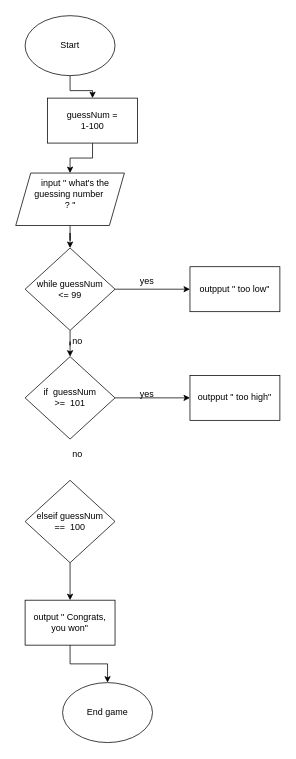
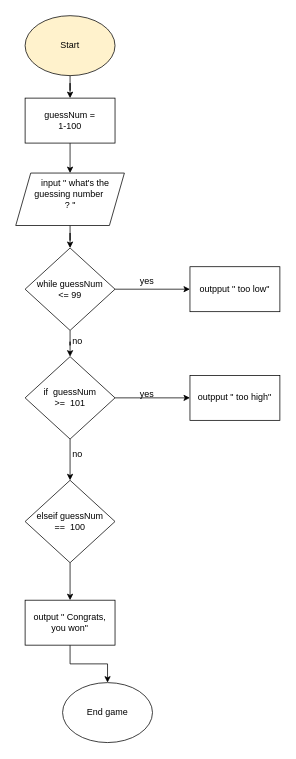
  <mxCell id="0" />
  <mxCell id="1" parent="0" />
  <mxCell id="2" value="" style="edgeStyle=orthogonalEdgeStyle;rounded=0;orthogonalLoop=1;jettySize=auto;html=1;" parent="1" source="3" target="6" edge="1"><mxGeometry relative="1" as="geometry" /></mxCell>
- <mxCell id="3" value="Start" style="ellipse;whiteSpace=wrap;html=1;strokeColor=default;" parent="1" vertex="1"><mxGeometry x="33" y="20" width="120" height="80" as="geometry" /></mxCell>
+ <mxCell id="3" value="Start" style="ellipse;whiteSpace=wrap;html=1;strokeColor=default;fillColor=#fff2cc;" parent="1" vertex="1"><mxGeometry x="33" y="20" width="120" height="80" as="geometry" /></mxCell>
  <mxCell id="4" value="End game" style="ellipse;whiteSpace=wrap;html=1;" parent="1" vertex="1"><mxGeometry x="83" y="910" width="120" height="80" as="geometry" /></mxCell>
  <mxCell id="5" value="" style="edgeStyle=orthogonalEdgeStyle;rounded=0;orthogonalLoop=1;jettySize=auto;html=1;" parent="1" source="6" target="8" edge="1"><mxGeometry relative="1" as="geometry" /></mxCell>
- <mxCell id="6" value="&amp;nbsp;guessNum =&amp;nbsp;&lt;div&gt;1-100&lt;/div&gt;" style="rounded=0;whiteSpace=wrap;html=1;" parent="1" vertex="1"><mxGeometry x="63" y="130" width="120" height="60" as="geometry" /></mxCell>
+ <mxCell id="6" value="&amp;nbsp;guessNum =&amp;nbsp;&lt;div&gt;1-100&lt;/div&gt;" style="rounded=0;whiteSpace=wrap;html=1;" parent="1" vertex="1"><mxGeometry x="33" y="130" width="120" height="60" as="geometry" /></mxCell>
  <mxCell id="7" value="" style="edgeStyle=orthogonalEdgeStyle;rounded=0;orthogonalLoop=1;jettySize=auto;html=1;" parent="1" source="8" target="11" edge="1"><mxGeometry relative="1" as="geometry" /></mxCell>
  <mxCell id="8" value="&amp;nbsp; &amp;nbsp; input &quot; what's the guessing number&amp;nbsp;&lt;div&gt;? &quot;&lt;div&gt;&lt;br&gt;&lt;/div&gt;&lt;/div&gt;" style="shape=parallelogram;perimeter=parallelogramPerimeter;whiteSpace=wrap;html=1;fixedSize=1;" parent="1" vertex="1"><mxGeometry x="20.5" y="230" width="145" height="70" as="geometry" /></mxCell>
  <mxCell id="9" value="" style="edgeStyle=orthogonalEdgeStyle;rounded=0;orthogonalLoop=1;jettySize=auto;html=1;" parent="1" source="11" target="15" edge="1"><mxGeometry relative="1" as="geometry" /></mxCell>
  <mxCell id="10" value="" style="edgeStyle=orthogonalEdgeStyle;rounded=0;orthogonalLoop=1;jettySize=auto;html=1;" parent="1" source="11" target="12" edge="1"><mxGeometry relative="1" as="geometry" /></mxCell>
  <mxCell id="11" value="while guessNum&lt;div&gt;&amp;lt;= 99&lt;/div&gt;" style="rhombus;whiteSpace=wrap;html=1;" parent="1" vertex="1"><mxGeometry x="33" y="330" width="120" height="110" as="geometry" /></mxCell>
  <mxCell id="12" value="outpput &quot; too low&quot;" style="rounded=0;whiteSpace=wrap;html=1;" parent="1" vertex="1"><mxGeometry x="253" y="355" width="120" height="60" as="geometry" /></mxCell>
+ <mxCell id="13" value="" style="edgeStyle=orthogonalEdgeStyle;rounded=0;orthogonalLoop=1;jettySize=auto;html=1;" parent="1" source="15" target="18" edge="1"><mxGeometry relative="1" as="geometry" /></mxCell>
  <mxCell id="14" value="" style="edgeStyle=orthogonalEdgeStyle;rounded=0;orthogonalLoop=1;jettySize=auto;html=1;" parent="1" source="15" target="16" edge="1"><mxGeometry relative="1" as="geometry" /></mxCell>
  <mxCell id="15" value="if&amp;nbsp; guessNum&lt;div&gt;&amp;gt;=&amp;nbsp; 101&lt;/div&gt;" style="rhombus;whiteSpace=wrap;html=1;" parent="1" vertex="1"><mxGeometry x="33" y="475" width="120" height="110" as="geometry" /></mxCell>
  <mxCell id="16" value="outpput &quot; too high&quot;" style="rounded=0;whiteSpace=wrap;html=1;" parent="1" vertex="1"><mxGeometry x="253" y="500" width="120" height="60" as="geometry" /></mxCell>
  <mxCell id="17" value="" style="edgeStyle=orthogonalEdgeStyle;rounded=0;orthogonalLoop=1;jettySize=auto;html=1;" parent="1" source="18" target="20" edge="1"><mxGeometry relative="1" as="geometry" /></mxCell>
  <mxCell id="18" value="elseif guessNum&lt;div&gt;==&amp;nbsp; 100&lt;/div&gt;" style="rhombus;whiteSpace=wrap;html=1;" parent="1" vertex="1"><mxGeometry x="33" y="640" width="120" height="110" as="geometry" /></mxCell>
  <mxCell id="19" value="" style="edgeStyle=orthogonalEdgeStyle;rounded=0;orthogonalLoop=1;jettySize=auto;html=1;" parent="1" source="20" target="4" edge="1"><mxGeometry relative="1" as="geometry" /></mxCell>
  <mxCell id="20" value="output &quot; Congrats, you won&quot;" style="rounded=0;whiteSpace=wrap;html=1;" parent="1" vertex="1"><mxGeometry x="33" y="800" width="120" height="60" as="geometry" /></mxCell>
  <mxCell id="21" value="yes" style="text;html=1;align=center;verticalAlign=middle;whiteSpace=wrap;rounded=0;" parent="1" vertex="1"><mxGeometry x="165.5" y="510" width="60" height="30" as="geometry" /></mxCell>
  <mxCell id="22" value="yes" style="text;html=1;align=center;verticalAlign=middle;whiteSpace=wrap;rounded=0;" parent="1" vertex="1"><mxGeometry x="165.5" y="360" width="60" height="30" as="geometry" /></mxCell>
  <mxCell id="23" value="no" style="text;html=1;align=center;verticalAlign=middle;whiteSpace=wrap;rounded=0;" vertex="1" parent="1"><mxGeometry x="73" y="440" width="60" height="30" as="geometry" /></mxCell>
  <mxCell id="24" value="no" style="text;html=1;align=center;verticalAlign=middle;whiteSpace=wrap;rounded=0;" vertex="1" parent="1"><mxGeometry x="73" y="590" width="60" height="30" as="geometry" /></mxCell>
